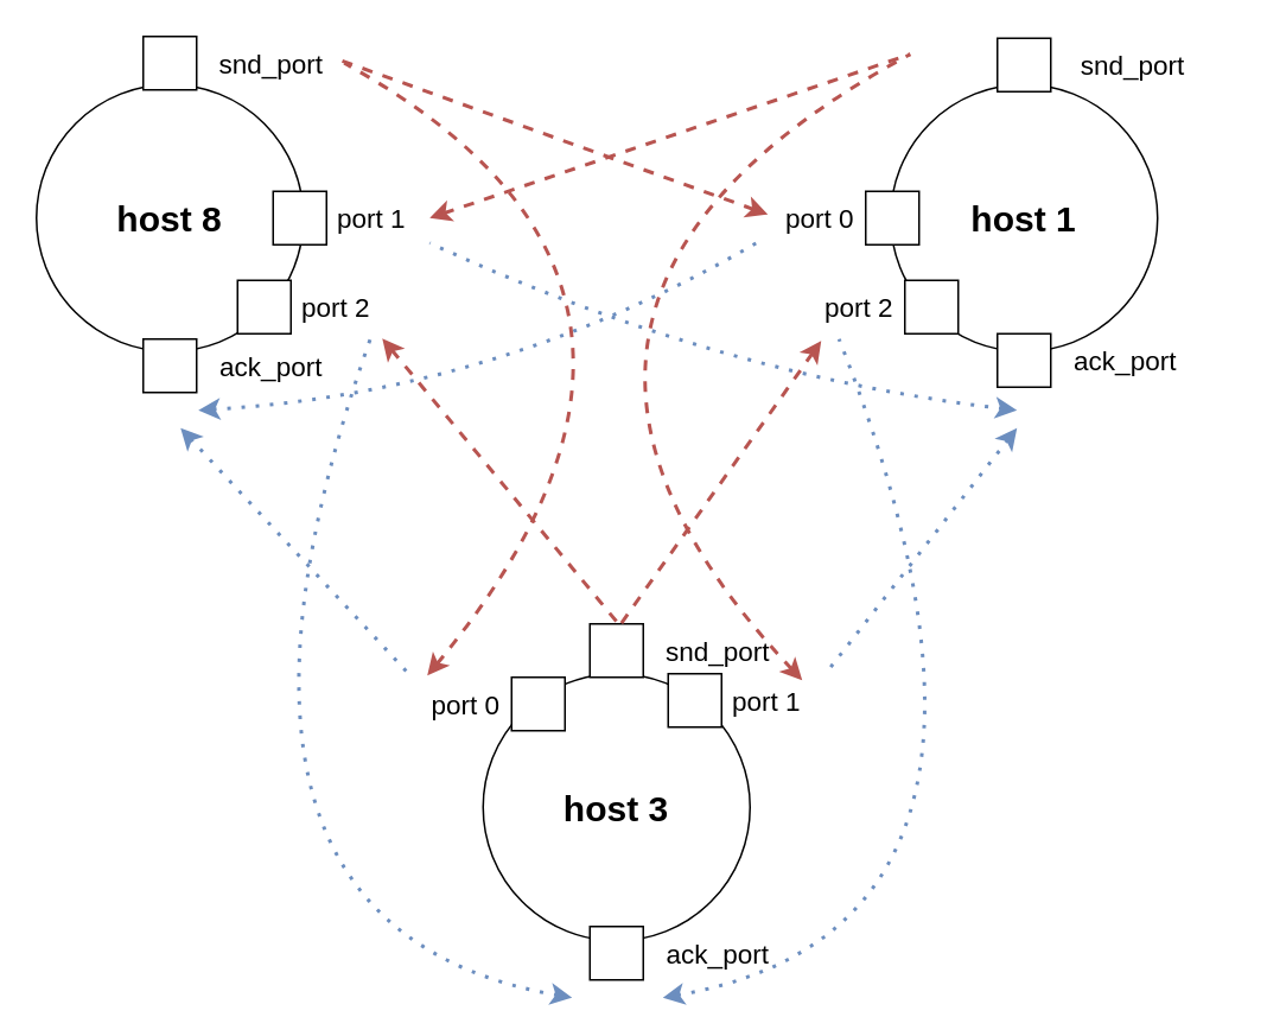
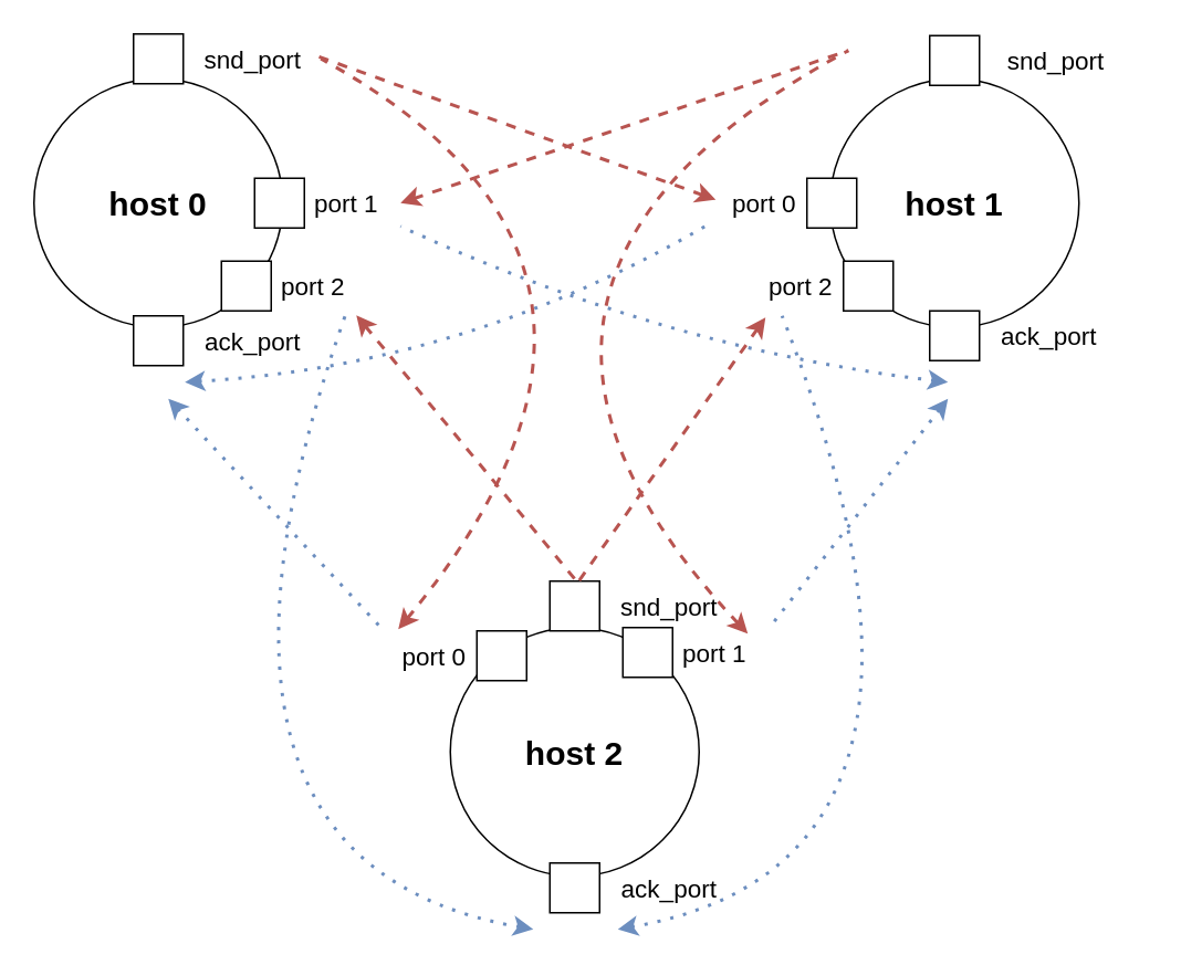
  <mxCell id="0" />
  <mxCell id="1" parent="0" />
- <mxCell id="2" value="&lt;b&gt;&lt;font style=&quot;font-size: 20px;&quot;&gt;host 8&lt;/font&gt;&lt;/b&gt;" style="ellipse;whiteSpace=wrap;html=1;aspect=fixed;" parent="1" vertex="1"><mxGeometry x="20" y="47" width="150" height="150" as="geometry" /></mxCell>
+ <mxCell id="2" value="&lt;b&gt;&lt;font style=&quot;font-size: 20px;&quot;&gt;host 0&lt;/font&gt;&lt;/b&gt;" style="ellipse;whiteSpace=wrap;html=1;aspect=fixed;" parent="1" vertex="1"><mxGeometry x="20" y="47" width="150" height="150" as="geometry" /></mxCell>
  <mxCell id="3" value="&lt;b&gt;&lt;font style=&quot;font-size: 20px;&quot;&gt;host 1&lt;/font&gt;&lt;/b&gt;" style="ellipse;whiteSpace=wrap;html=1;aspect=fixed;" parent="1" vertex="1"><mxGeometry x="500" y="47" width="150" height="150" as="geometry" /></mxCell>
  <mxCell id="4" value="" style="group" parent="1" vertex="1" connectable="0"><mxGeometry x="153" y="107" width="85" height="30" as="geometry" /></mxCell>
  <mxCell id="5" value="" style="whiteSpace=wrap;html=1;aspect=fixed;" parent="4" vertex="1"><mxGeometry width="30" height="30" as="geometry" /></mxCell>
  <mxCell id="6" value="&lt;font style=&quot;font-size: 15px;&quot;&gt;port 1&lt;/font&gt;" style="text;html=1;align=center;verticalAlign=middle;resizable=0;points=[];autosize=1;strokeColor=none;fillColor=none;" parent="4" vertex="1"><mxGeometry x="25" width="60" height="30" as="geometry" /></mxCell>
  <mxCell id="7" value="" style="group" parent="1" vertex="1" connectable="0"><mxGeometry x="133" y="157" width="85" height="30" as="geometry" /></mxCell>
  <mxCell id="8" value="" style="whiteSpace=wrap;html=1;aspect=fixed;" parent="7" vertex="1"><mxGeometry width="30" height="30" as="geometry" /></mxCell>
  <mxCell id="9" value="&lt;font style=&quot;font-size: 15px;&quot;&gt;port 2&lt;/font&gt;" style="text;html=1;align=center;verticalAlign=middle;resizable=0;points=[];autosize=1;strokeColor=none;fillColor=none;" parent="7" vertex="1"><mxGeometry x="25" width="60" height="30" as="geometry" /></mxCell>
  <mxCell id="10" value="" style="group" parent="1" vertex="1" connectable="0"><mxGeometry x="430" y="107" width="86" height="30" as="geometry" /></mxCell>
  <mxCell id="11" value="" style="whiteSpace=wrap;html=1;aspect=fixed;" parent="10" vertex="1"><mxGeometry x="56" width="30" height="30" as="geometry" /></mxCell>
  <mxCell id="12" value="&lt;font style=&quot;font-size: 15px;&quot;&gt;port 0&lt;/font&gt;" style="text;html=1;align=center;verticalAlign=middle;resizable=0;points=[];autosize=1;strokeColor=none;fillColor=none;" parent="10" vertex="1"><mxGeometry width="60" height="30" as="geometry" /></mxCell>
  <mxCell id="13" value="" style="group" parent="1" vertex="1" connectable="0"><mxGeometry x="452" y="157" width="86" height="30" as="geometry" /></mxCell>
  <mxCell id="14" value="" style="whiteSpace=wrap;html=1;aspect=fixed;" parent="13" vertex="1"><mxGeometry x="56" width="30" height="30" as="geometry" /></mxCell>
  <mxCell id="15" value="&lt;font style=&quot;font-size: 15px;&quot;&gt;port 2&lt;/font&gt;" style="text;html=1;align=center;verticalAlign=middle;resizable=0;points=[];autosize=1;strokeColor=none;fillColor=none;" parent="13" vertex="1"><mxGeometry width="60" height="30" as="geometry" /></mxCell>
  <mxCell id="16" value="" style="group" parent="1" vertex="1" connectable="0"><mxGeometry x="80" y="20" width="125" height="40" as="geometry" /></mxCell>
  <mxCell id="17" value="" style="whiteSpace=wrap;html=1;aspect=fixed;" parent="16" vertex="1"><mxGeometry width="30" height="30" as="geometry" /></mxCell>
  <mxCell id="18" value="&lt;font style=&quot;font-size: 15px;&quot;&gt;&lt;span style=&quot;white-space: pre;&quot;&gt;&#09;&lt;/span&gt;&amp;nbsp;snd_port&amp;nbsp;&lt;/font&gt;" style="text;html=1;align=center;verticalAlign=middle;resizable=0;points=[];autosize=1;strokeColor=none;fillColor=none;" parent="16" vertex="1"><mxGeometry x="-5" width="120" height="30" as="geometry" /></mxCell>
  <mxCell id="19" value="" style="group" parent="1" vertex="1" connectable="0"><mxGeometry x="560" y="21" width="130" height="40" as="geometry" /></mxCell>
  <mxCell id="20" value="" style="whiteSpace=wrap;html=1;aspect=fixed;" parent="19" vertex="1"><mxGeometry width="30" height="30" as="geometry" /></mxCell>
  <mxCell id="21" value="&lt;font style=&quot;font-size: 15px;&quot;&gt;&lt;span style=&quot;white-space: pre;&quot;&gt;&#09;&lt;/span&gt;&amp;nbsp; snd_port&lt;/font&gt;" style="text;html=1;align=center;verticalAlign=middle;resizable=0;points=[];autosize=1;strokeColor=none;fillColor=none;" parent="19" vertex="1"><mxGeometry x="-5" width="120" height="30" as="geometry" /></mxCell>
  <mxCell id="22" value="" style="group" vertex="1" connectable="0" parent="1"><mxGeometry x="80" y="190" width="125" height="40" as="geometry" /></mxCell>
  <mxCell id="23" value="" style="whiteSpace=wrap;html=1;aspect=fixed;" vertex="1" parent="22"><mxGeometry width="30" height="30" as="geometry" /></mxCell>
  <mxCell id="24" value="&lt;font style=&quot;font-size: 15px;&quot;&gt;&lt;span style=&quot;white-space: pre;&quot;&gt;&#09;&lt;/span&gt;&amp;nbsp;ack_port&amp;nbsp;&lt;/font&gt;" style="text;html=1;align=center;verticalAlign=middle;resizable=0;points=[];autosize=1;strokeColor=none;fillColor=none;" vertex="1" parent="22"><mxGeometry x="-5" width="120" height="30" as="geometry" /></mxCell>
  <mxCell id="25" value="" style="group" vertex="1" connectable="0" parent="1"><mxGeometry x="560" y="187" width="125" height="40" as="geometry" /></mxCell>
  <mxCell id="26" value="" style="whiteSpace=wrap;html=1;aspect=fixed;" vertex="1" parent="25"><mxGeometry width="30" height="30" as="geometry" /></mxCell>
  <mxCell id="27" value="&lt;font style=&quot;font-size: 15px;&quot;&gt;&lt;span style=&quot;white-space: pre;&quot;&gt;&#09;&lt;/span&gt;&amp;nbsp;ack_port&amp;nbsp;&lt;/font&gt;" style="text;html=1;align=center;verticalAlign=middle;resizable=0;points=[];autosize=1;strokeColor=none;fillColor=none;" vertex="1" parent="25"><mxGeometry x="-5" width="120" height="30" as="geometry" /></mxCell>
  <mxCell id="28" value="" style="endArrow=none;dashed=1;html=1;strokeWidth=2;startArrow=classic;startFill=1;entryX=0.972;entryY=0.456;entryDx=0;entryDy=0;entryPerimeter=0;exitX=0.017;exitY=0.433;exitDx=0;exitDy=0;exitPerimeter=0;fillColor=#f8cecc;strokeColor=#b85450;" edge="1" parent="1" source="12" target="18"><mxGeometry width="50" height="50" relative="1" as="geometry"><mxPoint x="516" y="430" as="sourcePoint" /><mxPoint x="566" y="380" as="targetPoint" /></mxGeometry></mxCell>
  <mxCell id="29" value="" style="endArrow=none;dashed=1;html=1;strokeWidth=2;startArrow=classic;startFill=1;fillColor=#f8cecc;strokeColor=#b85450;" edge="1" parent="1"><mxGeometry width="50" height="50" relative="1" as="geometry"><mxPoint x="241" y="122" as="sourcePoint" /><mxPoint x="511" y="30" as="targetPoint" /></mxGeometry></mxCell>
  <mxCell id="30" value="" style="group" vertex="1" connectable="0" parent="1"><mxGeometry x="231" y="350" width="229" height="210" as="geometry" /></mxCell>
- <mxCell id="31" value="&lt;b&gt;&lt;font style=&quot;font-size: 20px;&quot;&gt;host 3&lt;/font&gt;&lt;/b&gt;" style="ellipse;whiteSpace=wrap;html=1;aspect=fixed;" parent="30" vertex="1"><mxGeometry x="40" y="28" width="150" height="150" as="geometry" /></mxCell>
+ <mxCell id="31" value="&lt;b&gt;&lt;font style=&quot;font-size: 20px;&quot;&gt;host 2&lt;/font&gt;&lt;/b&gt;" style="ellipse;whiteSpace=wrap;html=1;aspect=fixed;" parent="30" vertex="1"><mxGeometry x="40" y="28" width="150" height="150" as="geometry" /></mxCell>
  <mxCell id="32" value="" style="group" vertex="1" connectable="0" parent="30"><mxGeometry x="144" y="28" width="85" height="30" as="geometry" /></mxCell>
  <mxCell id="33" value="" style="whiteSpace=wrap;html=1;aspect=fixed;" vertex="1" parent="32"><mxGeometry width="30" height="30" as="geometry" /></mxCell>
  <mxCell id="34" value="&lt;font style=&quot;font-size: 15px;&quot;&gt;port 1&lt;/font&gt;" style="text;html=1;align=center;verticalAlign=middle;resizable=0;points=[];autosize=1;strokeColor=none;fillColor=none;" vertex="1" parent="32"><mxGeometry x="25" width="60" height="30" as="geometry" /></mxCell>
  <mxCell id="35" value="" style="group" vertex="1" connectable="0" parent="30"><mxGeometry y="30" width="86" height="30" as="geometry" /></mxCell>
  <mxCell id="36" value="" style="whiteSpace=wrap;html=1;aspect=fixed;" vertex="1" parent="35"><mxGeometry x="56" width="30" height="30" as="geometry" /></mxCell>
  <mxCell id="37" value="&lt;font style=&quot;font-size: 15px;&quot;&gt;port 0&lt;/font&gt;" style="text;html=1;align=center;verticalAlign=middle;resizable=0;points=[];autosize=1;strokeColor=none;fillColor=none;" vertex="1" parent="35"><mxGeometry width="60" height="30" as="geometry" /></mxCell>
  <mxCell id="38" value="" style="group" vertex="1" connectable="0" parent="30"><mxGeometry x="100" width="125" height="40" as="geometry" /></mxCell>
  <mxCell id="39" value="" style="whiteSpace=wrap;html=1;aspect=fixed;" vertex="1" parent="38"><mxGeometry width="30" height="30" as="geometry" /></mxCell>
  <mxCell id="40" value="&lt;font style=&quot;font-size: 15px;&quot;&gt;&lt;span style=&quot;white-space: pre;&quot;&gt;&#09;&lt;/span&gt;&amp;nbsp;snd_port&amp;nbsp;&lt;/font&gt;" style="text;html=1;align=center;verticalAlign=middle;resizable=0;points=[];autosize=1;strokeColor=none;fillColor=none;" vertex="1" parent="38"><mxGeometry x="-5" width="120" height="30" as="geometry" /></mxCell>
  <mxCell id="41" value="" style="group" vertex="1" connectable="0" parent="30"><mxGeometry x="100" y="170" width="125" height="40" as="geometry" /></mxCell>
  <mxCell id="42" value="" style="whiteSpace=wrap;html=1;aspect=fixed;" vertex="1" parent="41"><mxGeometry width="30" height="30" as="geometry" /></mxCell>
  <mxCell id="43" value="&lt;font style=&quot;font-size: 15px;&quot;&gt;&lt;span style=&quot;white-space: pre;&quot;&gt;&#09;&lt;/span&gt;&amp;nbsp;ack_port&amp;nbsp;&lt;/font&gt;" style="text;html=1;align=center;verticalAlign=middle;resizable=0;points=[];autosize=1;strokeColor=none;fillColor=none;" vertex="1" parent="41"><mxGeometry x="-5" width="120" height="30" as="geometry" /></mxCell>
  <mxCell id="44" value="" style="endArrow=none;html=1;strokeWidth=2;startArrow=classic;startFill=1;entryX=0.983;entryY=0.5;entryDx=0;entryDy=0;entryPerimeter=0;rounded=0;curved=1;exitX=0.144;exitY=-0.033;exitDx=0;exitDy=0;exitPerimeter=0;fillColor=#f8cecc;strokeColor=#b85450;dashed=1;" edge="1" parent="1" source="37" target="18"><mxGeometry width="50" height="50" relative="1" as="geometry"><mxPoint x="261" y="370" as="sourcePoint" /><mxPoint x="202" y="44" as="targetPoint" /><Array as="points"><mxPoint x="421" y="160" /></Array></mxGeometry></mxCell>
  <mxCell id="45" value="" style="endArrow=none;dashed=1;html=1;strokeWidth=2;startArrow=classic;startFill=1;rounded=0;curved=1;exitX=1.036;exitY=1.056;exitDx=0;exitDy=0;exitPerimeter=0;fillColor=#f8cecc;strokeColor=#b85450;" edge="1" parent="1" source="40"><mxGeometry width="50" height="50" relative="1" as="geometry"><mxPoint x="271" y="380" as="sourcePoint" /><mxPoint x="511" y="30" as="targetPoint" /><Array as="points"><mxPoint x="251" y="170" /></Array></mxGeometry></mxCell>
  <mxCell id="46" value="" style="endArrow=none;dashed=1;html=1;strokeWidth=2;startArrow=classic;startFill=1;entryX=0.181;entryY=0.033;entryDx=0;entryDy=0;entryPerimeter=0;fillColor=#f8cecc;strokeColor=#b85450;" edge="1" parent="1" target="40"><mxGeometry width="50" height="50" relative="1" as="geometry"><mxPoint x="461" y="191" as="sourcePoint" /><mxPoint x="202" y="44" as="targetPoint" /></mxGeometry></mxCell>
  <mxCell id="47" value="" style="endArrow=none;dashed=1;html=1;strokeWidth=2;startArrow=classic;startFill=1;entryX=0.192;entryY=0.078;entryDx=0;entryDy=0;entryPerimeter=0;exitX=0.939;exitY=1.089;exitDx=0;exitDy=0;exitPerimeter=0;fillColor=#f8cecc;strokeColor=#b85450;" edge="1" parent="1" source="9" target="40"><mxGeometry width="50" height="50" relative="1" as="geometry"><mxPoint x="201" y="190" as="sourcePoint" /><mxPoint x="212" y="54" as="targetPoint" /></mxGeometry></mxCell>
  <mxCell id="48" value="" style="endArrow=none;dashed=1;html=1;dashPattern=1 3;strokeWidth=2;startArrow=classic;startFill=1;entryX=0.828;entryY=1.089;entryDx=0;entryDy=0;entryPerimeter=0;rounded=0;curved=1;fillColor=#dae8fc;strokeColor=#6c8ebf;" edge="1" parent="1" target="9"><mxGeometry width="50" height="50" relative="1" as="geometry"><mxPoint x="321" y="560" as="sourcePoint" /><mxPoint x="359" y="362" as="targetPoint" /><Array as="points"><mxPoint x="91" y="520" /></Array></mxGeometry></mxCell>
  <mxCell id="49" value="" style="endArrow=none;dashed=1;html=1;dashPattern=1 3;strokeWidth=2;startArrow=classic;startFill=1;rounded=0;curved=1;fillColor=#dae8fc;strokeColor=#6c8ebf;" edge="1" parent="1"><mxGeometry width="50" height="50" relative="1" as="geometry"><mxPoint x="372" y="560" as="sourcePoint" /><mxPoint x="471" y="190" as="targetPoint" /><Array as="points"><mxPoint x="601" y="520" /></Array></mxGeometry></mxCell>
  <mxCell id="50" value="" style="endArrow=none;dashed=1;html=1;dashPattern=1 3;strokeWidth=2;startArrow=classic;startFill=1;rounded=0;curved=1;fillColor=#dae8fc;strokeColor=#6c8ebf;" edge="1" parent="1"><mxGeometry width="50" height="50" relative="1" as="geometry"><mxPoint x="571" y="230" as="sourcePoint" /><mxPoint x="241" y="136" as="targetPoint" /><Array as="points"><mxPoint x="401" y="210" /></Array></mxGeometry></mxCell>
  <mxCell id="51" value="" style="endArrow=none;dashed=1;html=1;dashPattern=1 3;strokeWidth=2;startArrow=classic;startFill=1;entryX=-0.061;entryY=0.933;entryDx=0;entryDy=0;entryPerimeter=0;rounded=0;curved=1;fillColor=#dae8fc;strokeColor=#6c8ebf;" edge="1" parent="1" target="12"><mxGeometry width="50" height="50" relative="1" as="geometry"><mxPoint x="111" y="230" as="sourcePoint" /><mxPoint x="531" y="50" as="targetPoint" /><Array as="points"><mxPoint x="281" y="220" /></Array></mxGeometry></mxCell>
  <mxCell id="52" value="" style="endArrow=none;dashed=1;html=1;dashPattern=1 3;strokeWidth=2;startArrow=classic;startFill=1;fillColor=#dae8fc;strokeColor=#6c8ebf;" edge="1" parent="1"><mxGeometry width="50" height="50" relative="1" as="geometry"><mxPoint x="101" y="240" as="sourcePoint" /><mxPoint x="231" y="380" as="targetPoint" /></mxGeometry></mxCell>
  <mxCell id="53" value="" style="endArrow=none;dashed=1;html=1;dashPattern=1 3;strokeWidth=2;startArrow=classic;startFill=1;entryX=1.061;entryY=-0.011;entryDx=0;entryDy=0;entryPerimeter=0;fillColor=#dae8fc;strokeColor=#6c8ebf;" edge="1" parent="1" target="34"><mxGeometry width="50" height="50" relative="1" as="geometry"><mxPoint x="571" y="240" as="sourcePoint" /><mxPoint x="241" y="390" as="targetPoint" /></mxGeometry></mxCell>
